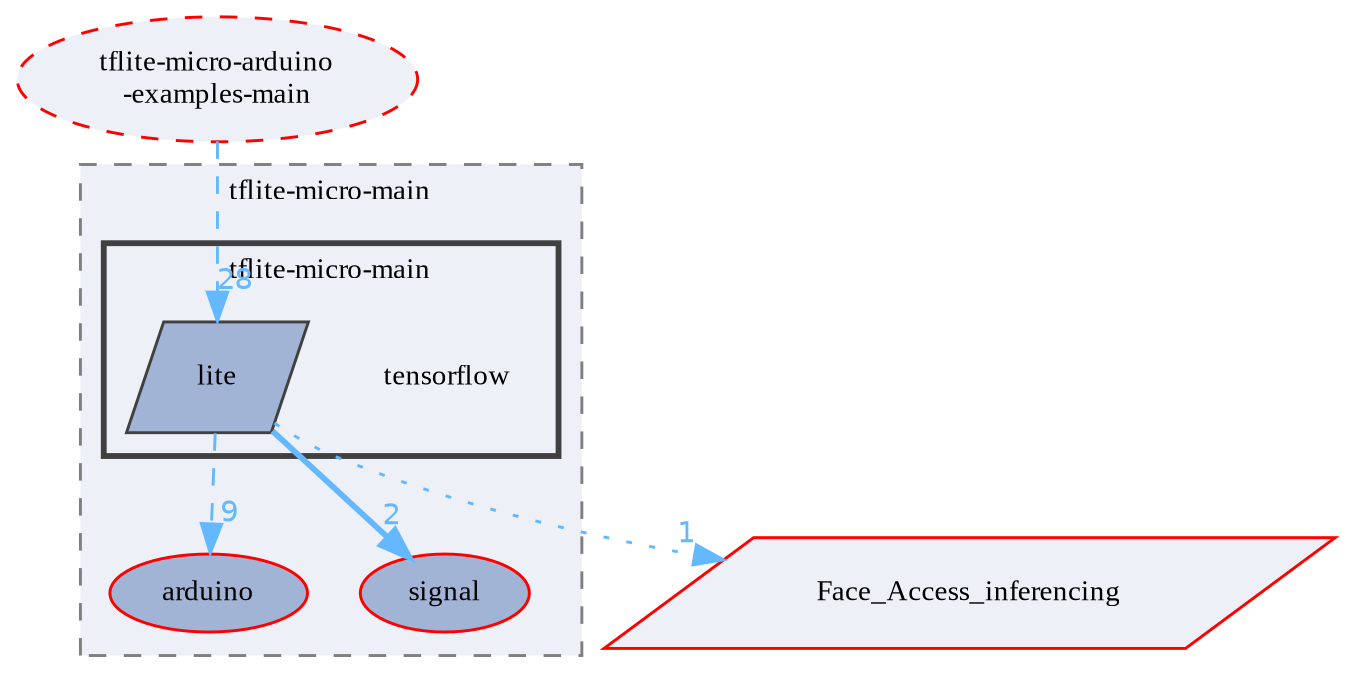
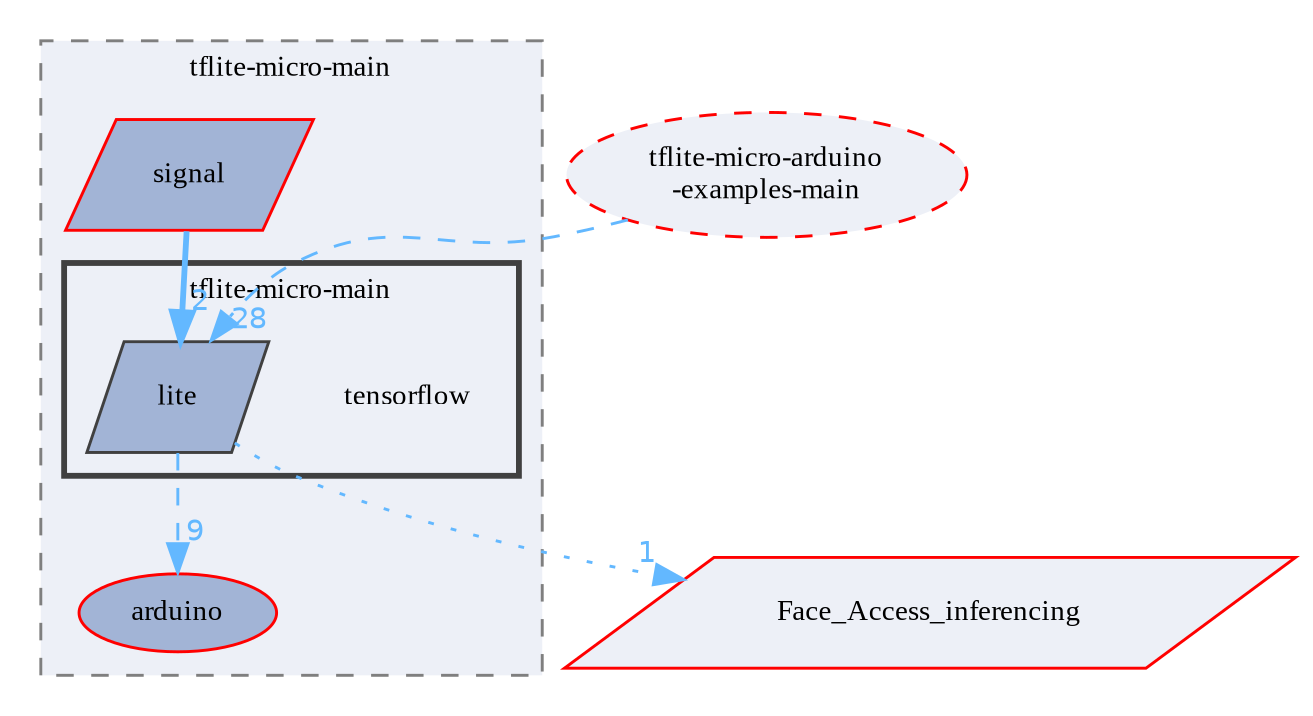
  digraph {
    compound=true
    fontname="Liberation Serif"
    node [fontname="Liberation Serif" fontsize=10 shape=parallelogram color=red fillcolor="#a2b4d6" style=filled]
    edge [color=steelblue1 fontcolor=steelblue1 fontname="Liberation Serif" fontsize=10 labeldistance=1.5 labelfontname=Helvetica labelfontsize=10 style=dashed]
    n1 [height=0.2 label=tensorflow shape=plaintext width=0.4 color="" fillcolor="" style=""]
    n2 [color=grey25 height=0.2 label=lite width=0.4]
    n3 [height=0.2 label=arduino shape=ellipse width=0.4]
-   n4 [height=0.2 label=signal shape=ellipse width=0.4]
+   n4 [height=0.2 label=signal width=0.4]
    n5 [fillcolor="#edf0f7" height=0.2 label=Face_Access_inferencing width=0.4]
    n6 [fillcolor="#edf0f7" height=0.2 label="tflite-micro-arduino\l-examples-main" shape=ellipse style="filled,dashed" width=0.4]
    subgraph cluster_1 {
      bgcolor="#edf0f7"
      fontsize=10
      label="tflite-micro-main"
      pencolor=grey50
      style="filled,dashed"
      n3
      n4
      subgraph cluster_2 {
        bgcolor="#edf0f7"
        fontsize=10
        label="tflite-micro-main"
        pencolor=grey25
        style="filled,bold"
        n1
        n2
      }
    }
    n2 -> n3 [headlabel=9]
-   n2 -> n4 [headlabel=2 style=bold]
+   n4 -> n2 [headlabel=2 style=bold]
    n2 -> n5 [headlabel=1 style=dotted]
    n6 -> n2 [headlabel=28]
  }
